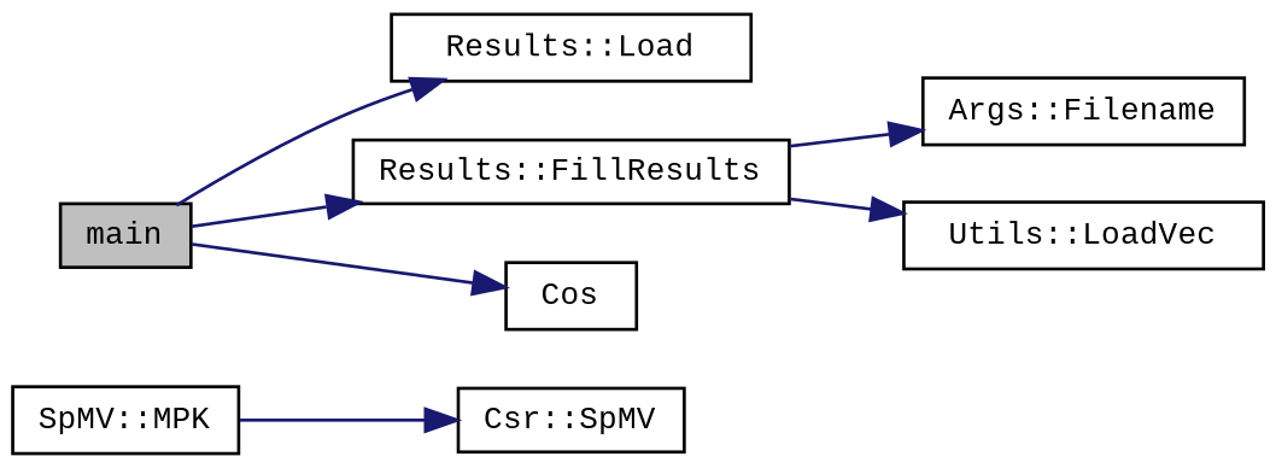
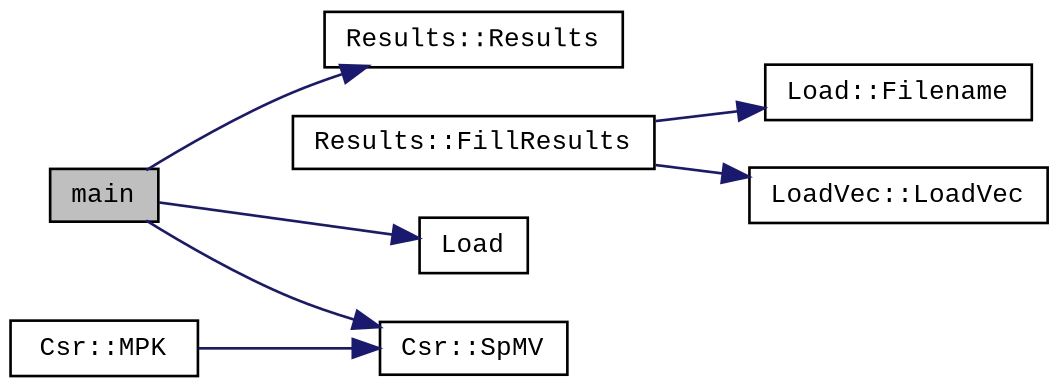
  digraph {
    fontname="Liberation Mono"
    rankdir=LR
    node [color=black fillcolor=white fontname="Liberation Mono" fontsize=10 shape=record style=filled]
    edge [color=midnightblue fontname="Liberation Mono" fontsize=10 labelfontname=Helvetica labelfontsize=10 style=solid]
    n1 [fillcolor=grey75 fontcolor=black height=0.2 label=main width=0.4]
-   n2 [height=0.2 label="Results::Load" width=0.4]
+   n2 [height=0.2 label="Results::Results" width=0.4]
    n3 [height=0.2 label="Results::FillResults" width=0.4]
-   n4 [height=0.2 label=Cos width=0.4]
-   n5 [height=0.2 label="SpMV::MPK" width=0.4]
+   n4 [height=0.2 label=Load width=0.4]
+   n5 [height=0.2 label="Csr::MPK" width=0.4]
    n6 [height=0.2 label="Csr::SpMV" width=0.4]
-   n7 [height=0.2 label="Args::Filename" width=0.4]
-   n8 [height=0.2 label="Utils::LoadVec" width=0.4]
+   n7 [height=0.2 label="Load::Filename" width=0.4]
+   n8 [height=0.2 label="LoadVec::LoadVec" width=0.4]
    n1 -> n2
-   n1 -> n3
+   n1 -> n6
    n1 -> n4
    n3 -> n7
    n3 -> n8
    n5 -> n6
  }
